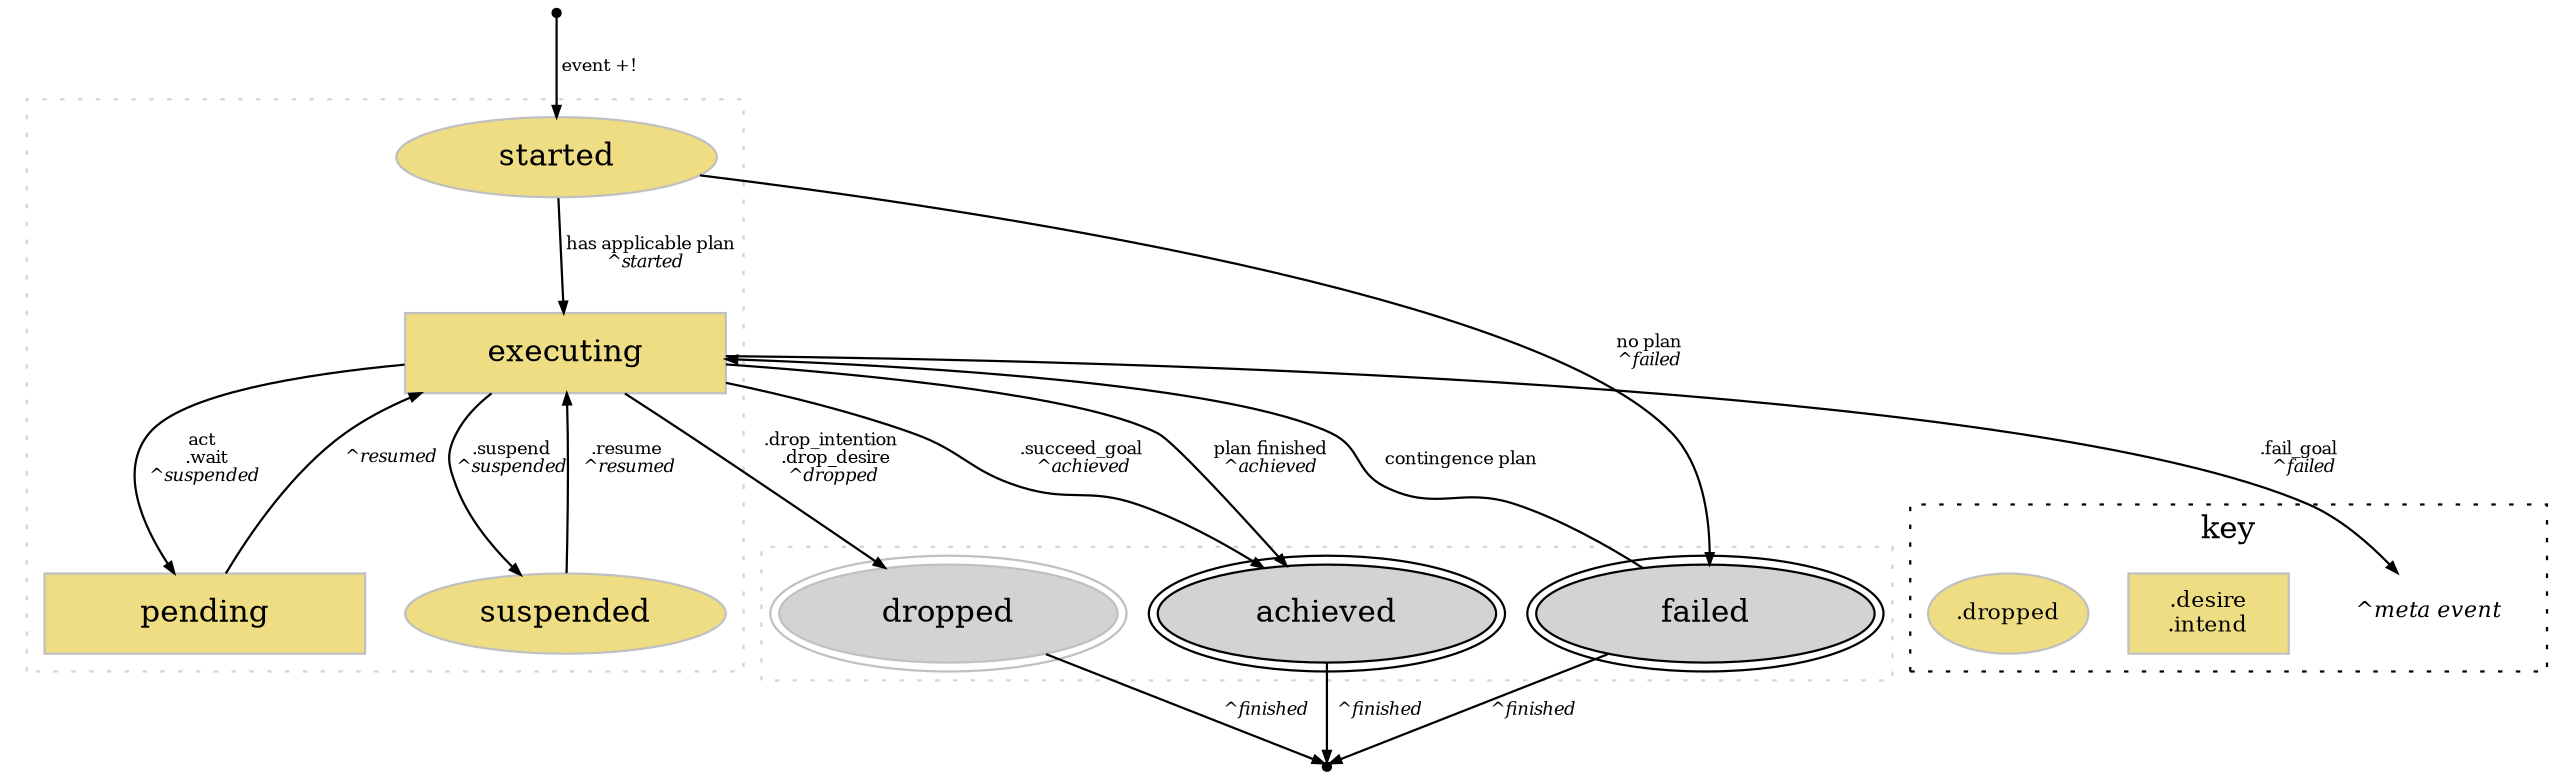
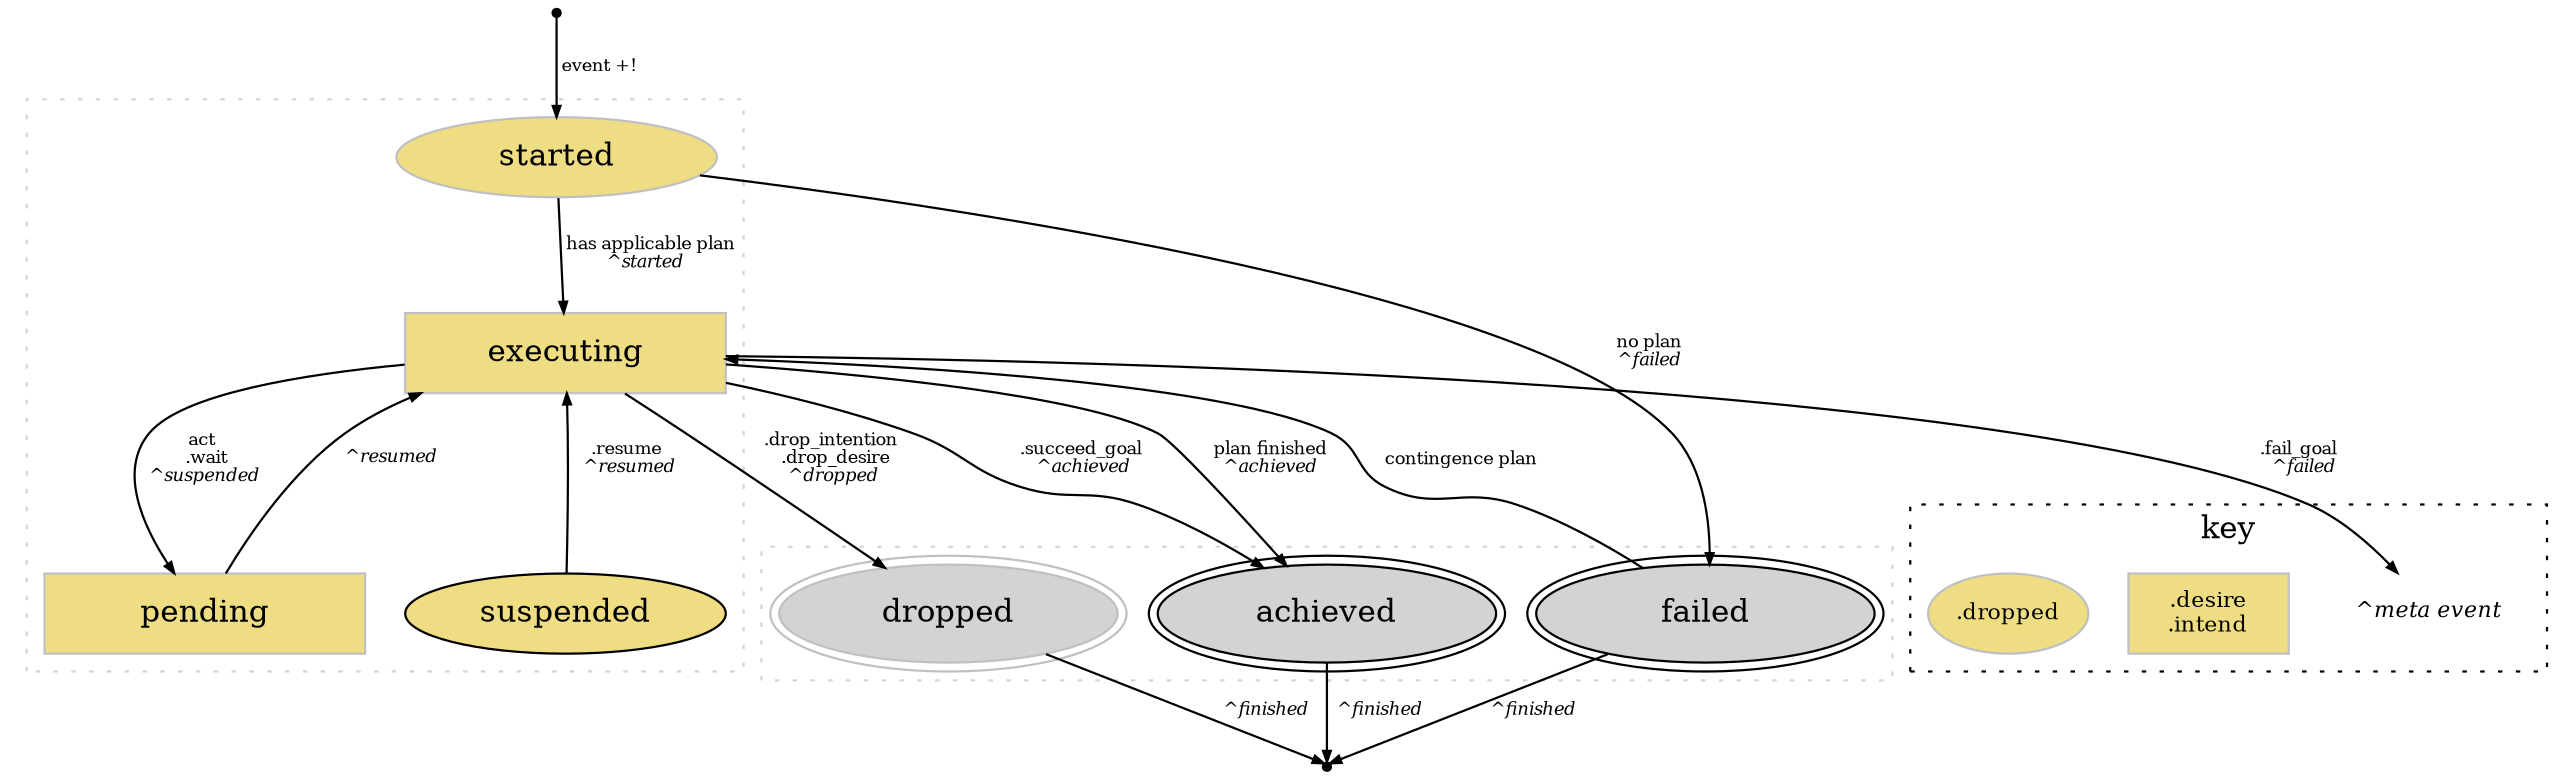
  digraph {
    compound=true
    node [color=gray fillcolor=lightgoldenrod fixedsize=shape shape=oval style=filled]
    edge [arrowsize=0.5 fontsize=8]
    n1 [label=started width=2]
    n2 [label=executing shape=rectangle width=2]
-   n3 [label=suspended width=2]
+   n3 [color=black label=suspended width=2]
    n4 [label=pending shape=rectangle width=2]
    n5 [color=black fillcolor=lightgrey label=achieved peripheries=2 width=2]
    n6 [color=black fillcolor=lightgrey label=failed peripheries=2 width=2]
    n7 [fillcolor=lightgrey label=dropped peripheries=2 width=2]
    n8 [fontsize=10 label=< <i>^meta event</i> > shape=plaintext fillcolor="" fixedsize="" style=""]
    n9 [fontsize=10 label=".desire\n.intend" shape=rectangle width=1]
    n10 [fontsize=10 label=".dropped" width=1]
    EXIT [color=black shape=point fillcolor="" fixedsize="" style=""]
    ENTRY [color=black shape=point fillcolor="" fixedsize="" style=""]
    subgraph cluster_1 {
      color=lightgrey
      shape=rectangle
      style=dotted
      n1
      n2
      n3
      n4
    }
    subgraph cluster_2 {
      label=key
      rankdir=LR
      shape=rectangle
      style=dotted
      n8
      n9
      n10
    }
    subgraph cluster_3 {
      color=lightgrey
      shape=rectangle
      style=dotted
      n5
      n6
      n7
    }
    n1 -> n2 [label=< has applicable plan<br/><i>^started</i> >]
    n1 -> n6 [label=<no plan<br/><i>^failed</i>>]
-   n2 -> n3 [label=<.suspend<br/><i>^suspended</i>>]
    n2 -> n4 [label=<act <br/> .wait<br/><i>^suspended</i>>]
    n2 -> n5 [label=<plan finished<br/><i>^achieved</i>>]
    n2 -> n5 [label=<.succeed_goal <br/><i>^achieved</i>>]
    n2 -> n7 [label=<.drop_intention <br/> .drop_desire<br/><i>^dropped</i>>]
    n2 -> n8 [label=<.fail_goal <br/> <i>^failed</i>>]
    n3 -> n2 [label=<  .resume<br/>   <i>^resumed</i>>]
    n4 -> n2 [label=<<i>^resumed</i>>]
    n5 -> EXIT [label=<<i>  ^finished</i>>]
    n6 -> n2 [label=<contingence plan>]
    n6 -> EXIT [label=<<i>  ^finished</i>>]
    n7 -> EXIT [label=<<i>  ^finished</i>>]
    ENTRY -> n1 [label=" event +!"]
  }
